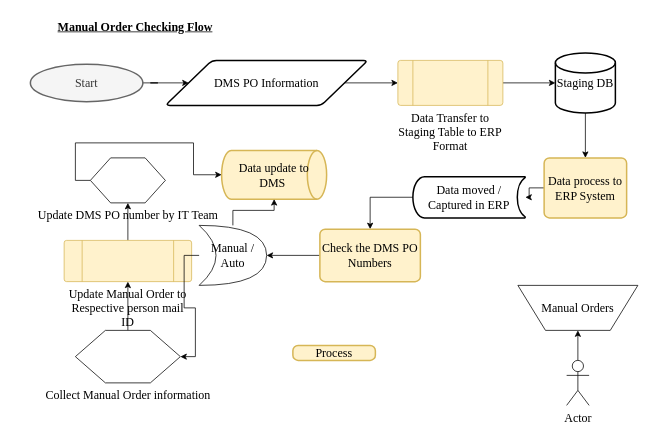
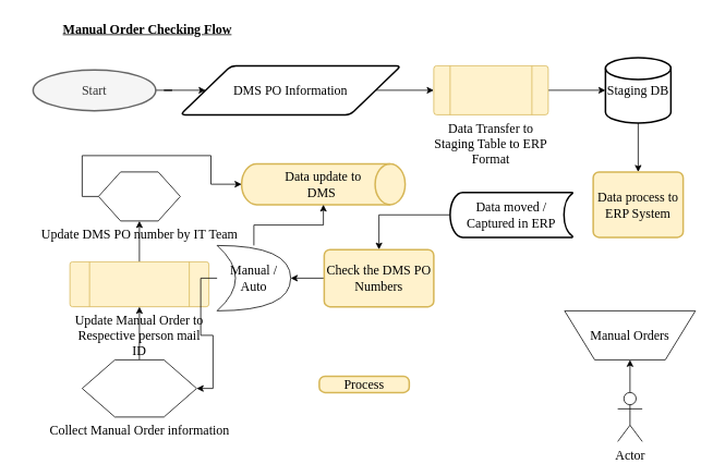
  <mxCell id="0" />
  <mxCell id="1" parent="0" />
  <mxCell id="2" value="&lt;u&gt;Manual Order Checking Flow&lt;/u&gt;" style="text;html=1;strokeColor=none;fillColor=none;align=center;verticalAlign=middle;whiteSpace=wrap;rounded=0;fontStyle=1;fontFamily=Times New Roman;fontSize=16;" vertex="1" parent="1"><mxGeometry x="20" y="20" width="320" height="30" as="geometry" /></mxCell>
  <mxCell id="3" style="edgeStyle=orthogonalEdgeStyle;rounded=0;orthogonalLoop=1;jettySize=auto;html=1;entryX=0;entryY=0.5;entryDx=0;entryDy=0;fontFamily=Times New Roman;fontSize=16;" edge="1" parent="1" source="4" target="6"><mxGeometry relative="1" as="geometry" /></mxCell>
  <mxCell id="4" value="Start" style="strokeWidth=2;html=1;shape=mxgraph.flowchart.start_2;whiteSpace=wrap;fontFamily=Times New Roman;fontSize=16;fillColor=#f5f5f5;fontColor=#333333;strokeColor=#666666;" vertex="1" parent="1"><mxGeometry x="40" y="85" width="150" height="50" as="geometry" /></mxCell>
  <mxCell id="5" style="edgeStyle=orthogonalEdgeStyle;rounded=0;orthogonalLoop=1;jettySize=auto;html=1;exitX=1;exitY=0.5;exitDx=0;exitDy=0;fontFamily=Times New Roman;fontSize=16;" edge="1" parent="1" source="6" target="8"><mxGeometry relative="1" as="geometry" /></mxCell>
  <mxCell id="6" value="DMS PO Information" style="shape=parallelogram;html=1;strokeWidth=2;perimeter=parallelogramPerimeter;whiteSpace=wrap;rounded=1;arcSize=12;size=0.23;fontFamily=Times New Roman;fontSize=16;" vertex="1" parent="1"><mxGeometry x="220" y="80" width="270" height="60" as="geometry" /></mxCell>
  <mxCell id="7" style="edgeStyle=orthogonalEdgeStyle;rounded=0;orthogonalLoop=1;jettySize=auto;html=1;exitX=1;exitY=0.5;exitDx=0;exitDy=0;entryX=0;entryY=0.5;entryDx=0;entryDy=0;entryPerimeter=0;fontFamily=Times New Roman;fontSize=16;" edge="1" parent="1" source="8" target="10"><mxGeometry relative="1" as="geometry" /></mxCell>
  <mxCell id="8" value="Data Transfer to Staging Table to ERP Format" style="verticalLabelPosition=bottom;verticalAlign=top;html=1;shape=process;whiteSpace=wrap;rounded=1;size=0.14;arcSize=6;fontFamily=Times New Roman;fontSize=16;fillColor=#fff2cc;strokeColor=#d6b656;" vertex="1" parent="1"><mxGeometry x="530" y="80" width="140" height="60" as="geometry" /></mxCell>
  <mxCell id="9" style="edgeStyle=orthogonalEdgeStyle;rounded=0;orthogonalLoop=1;jettySize=auto;html=1;exitX=0.5;exitY=1;exitDx=0;exitDy=0;exitPerimeter=0;fontFamily=Times New Roman;fontSize=16;" edge="1" parent="1" source="10" target="12"><mxGeometry relative="1" as="geometry" /></mxCell>
  <mxCell id="10" value="Staging DB" style="strokeWidth=2;html=1;shape=mxgraph.flowchart.database;whiteSpace=wrap;fontFamily=Times New Roman;fontSize=16;" vertex="1" parent="1"><mxGeometry x="740" y="70" width="80" height="80" as="geometry" /></mxCell>
- <mxCell id="11" style="edgeStyle=orthogonalEdgeStyle;rounded=0;orthogonalLoop=1;jettySize=auto;html=1;exitX=0;exitY=0.5;exitDx=0;exitDy=0;fontFamily=Times New Roman;fontSize=16;" edge="1" parent="1" source="12" target="14"><mxGeometry relative="1" as="geometry" /></mxCell>
  <mxCell id="12" value="Data process to ERP System" style="rounded=1;whiteSpace=wrap;html=1;absoluteArcSize=1;arcSize=14;strokeWidth=2;fontFamily=Times New Roman;fontSize=16;fillColor=#fff2cc;strokeColor=#d6b656;" vertex="1" parent="1"><mxGeometry x="725" y="210" width="110" height="80" as="geometry" /></mxCell>
  <mxCell id="13" style="edgeStyle=orthogonalEdgeStyle;rounded=0;orthogonalLoop=1;jettySize=auto;html=1;exitX=0;exitY=0.5;exitDx=0;exitDy=0;exitPerimeter=0;fontFamily=Times New Roman;fontSize=16;" edge="1" parent="1" source="14" target="18"><mxGeometry relative="1" as="geometry" /></mxCell>
  <mxCell id="14" value="Data moved / Captured in ERP" style="strokeWidth=2;html=1;shape=mxgraph.flowchart.stored_data;whiteSpace=wrap;fontFamily=Times New Roman;fontSize=16;" vertex="1" parent="1"><mxGeometry x="550" y="235" width="150" height="55" as="geometry" /></mxCell>
- <mxCell id="15" value="Data update to &lt;br&gt;DMS&amp;nbsp;" style="strokeWidth=2;html=1;shape=mxgraph.flowchart.direct_data;whiteSpace=wrap;fontFamily=Times New Roman;fontSize=16;fillColor=#fff2cc;strokeColor=#d6b656;" vertex="1" parent="1"><mxGeometry x="295" y="200" width="140" height="65" as="geometry" /></mxCell>
+ <mxCell id="15" value="Data update to &lt;br&gt;DMS&amp;nbsp;" style="strokeWidth=2;html=1;shape=mxgraph.flowchart.direct_data;whiteSpace=wrap;fontFamily=Times New Roman;fontSize=16;fillColor=#fff2cc;strokeColor=#d6b656;" vertex="1" parent="1"><mxGeometry x="295" y="200" width="200" height="50" as="geometry" /></mxCell>
  <mxCell id="16" value="Manual Orders" style="verticalLabelPosition=middle;verticalAlign=middle;html=1;shape=trapezoid;perimeter=trapezoidPerimeter;whiteSpace=wrap;size=0.23;arcSize=10;flipV=1;labelPosition=center;align=center;fontFamily=Times New Roman;fontSize=16;" vertex="1" parent="1"><mxGeometry x="690" y="380" width="160" height="60" as="geometry" /></mxCell>
  <mxCell id="17" style="edgeStyle=orthogonalEdgeStyle;rounded=0;orthogonalLoop=1;jettySize=auto;html=1;exitX=0;exitY=0.5;exitDx=0;exitDy=0;entryX=1;entryY=0.5;entryDx=0;entryDy=0;entryPerimeter=0;fontFamily=Times New Roman;fontSize=16;" edge="1" parent="1" source="18" target="29"><mxGeometry relative="1" as="geometry" /></mxCell>
- <mxCell id="18" value="Check the DMS PO Numbers" style="rounded=1;whiteSpace=wrap;html=1;absoluteArcSize=1;arcSize=14;strokeWidth=2;fontFamily=Times New Roman;fontSize=16;fillColor=#fff2cc;strokeColor=#d6b656;" vertex="1" parent="1"><mxGeometry x="426" y="305" width="134" height="70" as="geometry" /></mxCell>
+ <mxCell id="18" value="Check the DMS PO Numbers" style="rounded=1;whiteSpace=wrap;html=1;absoluteArcSize=1;arcSize=14;strokeWidth=2;fontFamily=Times New Roman;fontSize=16;fillColor=#fff2cc;strokeColor=#d6b656;" vertex="1" parent="1"><mxGeometry x="396" y="305" width="134" height="70" as="geometry" /></mxCell>
  <mxCell id="19" style="edgeStyle=orthogonalEdgeStyle;rounded=0;orthogonalLoop=1;jettySize=auto;html=1;exitX=0.5;exitY=0;exitDx=0;exitDy=0;fontFamily=Times New Roman;fontSize=16;" edge="1" parent="1" source="20" target="22"><mxGeometry relative="1" as="geometry"><mxPoint x="170" y="260" as="targetPoint" /></mxGeometry></mxCell>
  <mxCell id="20" value="Collect Manual Order information" style="verticalLabelPosition=bottom;verticalAlign=top;html=1;shape=hexagon;perimeter=hexagonPerimeter2;arcSize=6;size=0.286;fontFamily=Times New Roman;fontSize=16;" vertex="1" parent="1"><mxGeometry x="100" y="440" width="140" height="70" as="geometry" /></mxCell>
  <mxCell id="21" style="edgeStyle=orthogonalEdgeStyle;rounded=0;orthogonalLoop=1;jettySize=auto;html=1;entryX=0.5;entryY=1;entryDx=0;entryDy=0;fontFamily=Times New Roman;fontSize=16;" edge="1" parent="1" source="22" target="24"><mxGeometry relative="1" as="geometry" /></mxCell>
  <mxCell id="22" value="Update Manual Order to Respective person mail ID" style="verticalLabelPosition=bottom;verticalAlign=top;html=1;shape=process;whiteSpace=wrap;rounded=1;size=0.14;arcSize=6;fontFamily=Times New Roman;fontSize=16;fillColor=#fff2cc;strokeColor=#d6b656;" vertex="1" parent="1"><mxGeometry x="85" y="320" width="170" height="55" as="geometry" /></mxCell>
  <mxCell id="23" style="edgeStyle=orthogonalEdgeStyle;rounded=0;orthogonalLoop=1;jettySize=auto;html=1;exitX=0;exitY=0.5;exitDx=0;exitDy=0;entryX=0;entryY=0.5;entryDx=0;entryDy=0;entryPerimeter=0;fontFamily=Times New Roman;fontSize=16;" edge="1" parent="1" source="24" target="15"><mxGeometry relative="1" as="geometry" /></mxCell>
  <mxCell id="24" value="Update DMS PO number by IT Team" style="verticalLabelPosition=bottom;verticalAlign=top;html=1;shape=hexagon;perimeter=hexagonPerimeter2;arcSize=6;size=0.27;fontFamily=Times New Roman;fontSize=16;" vertex="1" parent="1"><mxGeometry x="120" y="210" width="100" height="60" as="geometry" /></mxCell>
  <mxCell id="25" style="edgeStyle=orthogonalEdgeStyle;rounded=0;orthogonalLoop=1;jettySize=auto;html=1;entryX=0.5;entryY=1;entryDx=0;entryDy=0;fontFamily=Times New Roman;fontSize=16;" edge="1" parent="1" source="26" target="16"><mxGeometry relative="1" as="geometry" /></mxCell>
  <mxCell id="26" value="Actor" style="shape=umlActor;verticalLabelPosition=bottom;verticalAlign=top;html=1;outlineConnect=0;fontFamily=Times New Roman;fontSize=16;" vertex="1" parent="1"><mxGeometry x="755" y="480" width="30" height="60" as="geometry" /></mxCell>
  <mxCell id="27" style="edgeStyle=orthogonalEdgeStyle;rounded=0;orthogonalLoop=1;jettySize=auto;html=1;fontFamily=Times New Roman;fontSize=16;" edge="1" parent="1" source="29" target="15"><mxGeometry relative="1" as="geometry" /></mxCell>
  <mxCell id="28" style="edgeStyle=orthogonalEdgeStyle;rounded=0;orthogonalLoop=1;jettySize=auto;html=1;entryX=1;entryY=0.5;entryDx=0;entryDy=0;fontFamily=Times New Roman;fontSize=16;" edge="1" parent="1" source="29" target="20"><mxGeometry relative="1" as="geometry" /></mxCell>
  <mxCell id="29" value="Manual / Auto" style="shape=xor;whiteSpace=wrap;html=1;fontFamily=Times New Roman;fontSize=16;" vertex="1" parent="1"><mxGeometry x="265" y="300" width="90" height="80" as="geometry" /></mxCell>
  <mxCell id="30" value="Process" style="rounded=1;whiteSpace=wrap;html=1;absoluteArcSize=1;arcSize=14;strokeWidth=2;fontFamily=Times New Roman;fontSize=16;fillColor=#fff2cc;strokeColor=#d6b656;" vertex="1" parent="1"><mxGeometry x="390" y="460" width="110" height="20" as="geometry" /></mxCell>
